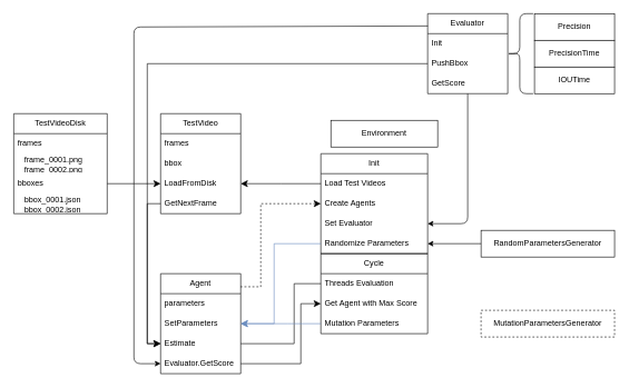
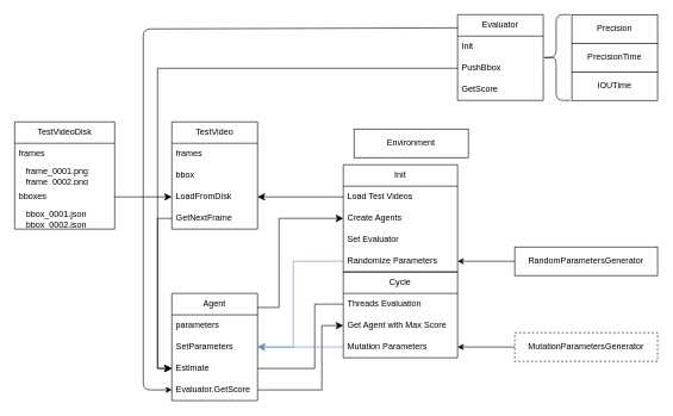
  <mxCell id="0" />
  <mxCell id="1" parent="0" />
  <mxCell id="2" value="Environment" style="rounded=0;whiteSpace=wrap;html=1;" vertex="1" parent="1"><mxGeometry x="495" y="180" width="160" height="40" as="geometry" /></mxCell>
  <mxCell id="3" value="Agent" style="swimlane;fontStyle=0;childLayout=stackLayout;horizontal=1;startSize=30;horizontalStack=0;resizeParent=1;resizeParentMax=0;resizeLast=0;collapsible=1;marginBottom=0;whiteSpace=wrap;html=1;" vertex="1" parent="1"><mxGeometry x="240" y="410" width="120" height="150" as="geometry" /></mxCell>
  <mxCell id="4" value="parameters" style="text;strokeColor=none;fillColor=none;align=left;verticalAlign=middle;spacingLeft=4;spacingRight=4;overflow=hidden;points=[[0,0.5],[1,0.5]];portConstraint=eastwest;rotatable=0;whiteSpace=wrap;html=1;" vertex="1" parent="3"><mxGeometry y="30" width="120" height="30" as="geometry" /></mxCell>
  <mxCell id="5" value="SetParameters" style="text;strokeColor=none;fillColor=none;align=left;verticalAlign=middle;spacingLeft=4;spacingRight=4;overflow=hidden;points=[[0,0.5],[1,0.5]];portConstraint=eastwest;rotatable=0;whiteSpace=wrap;html=1;" vertex="1" parent="3"><mxGeometry y="60" width="120" height="30" as="geometry" /></mxCell>
  <mxCell id="6" value="Estimate" style="text;strokeColor=none;fillColor=none;align=left;verticalAlign=middle;spacingLeft=4;spacingRight=4;overflow=hidden;points=[[0,0.5],[1,0.5]];portConstraint=eastwest;rotatable=0;whiteSpace=wrap;html=1;" vertex="1" parent="3"><mxGeometry y="90" width="120" height="30" as="geometry" /></mxCell>
  <mxCell id="7" value="Evaluator.GetScore" style="text;strokeColor=none;fillColor=none;align=left;verticalAlign=middle;spacingLeft=4;spacingRight=4;overflow=hidden;points=[[0,0.5],[1,0.5]];portConstraint=eastwest;rotatable=0;whiteSpace=wrap;html=1;" vertex="1" parent="3"><mxGeometry y="120" width="120" height="30" as="geometry" /></mxCell>
  <mxCell id="8" value="TestVideo" style="swimlane;fontStyle=0;childLayout=stackLayout;horizontal=1;startSize=30;horizontalStack=0;resizeParent=1;resizeParentMax=0;resizeLast=0;collapsible=1;marginBottom=0;whiteSpace=wrap;html=1;" vertex="1" parent="1"><mxGeometry x="240" y="170" width="120" height="150" as="geometry"><mxRectangle x="370" y="450" width="60" height="30" as="alternateBounds" /></mxGeometry></mxCell>
  <mxCell id="9" value="frames" style="text;strokeColor=none;fillColor=none;align=left;verticalAlign=middle;spacingLeft=4;spacingRight=4;overflow=hidden;points=[[0,0.5],[1,0.5]];portConstraint=eastwest;rotatable=0;whiteSpace=wrap;html=1;" vertex="1" parent="8"><mxGeometry y="30" width="120" height="30" as="geometry" /></mxCell>
  <mxCell id="10" value="bbox" style="text;strokeColor=none;fillColor=none;align=left;verticalAlign=middle;spacingLeft=4;spacingRight=4;overflow=hidden;points=[[0,0.5],[1,0.5]];portConstraint=eastwest;rotatable=0;whiteSpace=wrap;html=1;" vertex="1" parent="8"><mxGeometry y="60" width="120" height="30" as="geometry" /></mxCell>
  <mxCell id="11" value="LoadFromDisk" style="text;strokeColor=none;fillColor=none;align=left;verticalAlign=middle;spacingLeft=4;spacingRight=4;overflow=hidden;points=[[0,0.5],[1,0.5]];portConstraint=eastwest;rotatable=0;whiteSpace=wrap;html=1;" vertex="1" parent="8"><mxGeometry y="90" width="120" height="30" as="geometry" /></mxCell>
  <mxCell id="12" value="GetNextFrame" style="text;strokeColor=none;fillColor=none;align=left;verticalAlign=middle;spacingLeft=4;spacingRight=4;overflow=hidden;points=[[0,0.5],[1,0.5]];portConstraint=eastwest;rotatable=0;whiteSpace=wrap;html=1;" vertex="1" parent="8"><mxGeometry y="120" width="120" height="30" as="geometry" /></mxCell>
  <mxCell id="13" value="Cycle" style="swimlane;fontStyle=0;childLayout=stackLayout;horizontal=1;startSize=30;horizontalStack=0;resizeParent=1;resizeParentMax=0;resizeLast=0;collapsible=1;marginBottom=0;whiteSpace=wrap;html=1;" vertex="1" parent="1"><mxGeometry x="480" y="380" width="160" height="120" as="geometry" /></mxCell>
  <mxCell id="14" value="Threads Evaluation" style="text;strokeColor=none;fillColor=none;align=left;verticalAlign=middle;spacingLeft=4;spacingRight=4;overflow=hidden;points=[[0,0.5],[1,0.5]];portConstraint=eastwest;rotatable=0;whiteSpace=wrap;html=1;" vertex="1" parent="13"><mxGeometry y="30" width="160" height="30" as="geometry" /></mxCell>
  <mxCell id="15" value="Get Agent with Max Score" style="text;strokeColor=none;fillColor=none;align=left;verticalAlign=middle;spacingLeft=4;spacingRight=4;overflow=hidden;points=[[0,0.5],[1,0.5]];portConstraint=eastwest;rotatable=0;whiteSpace=wrap;html=1;" vertex="1" parent="13"><mxGeometry y="60" width="160" height="30" as="geometry" /></mxCell>
  <mxCell id="16" value="Mutation Parameters" style="text;strokeColor=none;fillColor=none;align=left;verticalAlign=middle;spacingLeft=4;spacingRight=4;overflow=hidden;points=[[0,0.5],[1,0.5]];portConstraint=eastwest;rotatable=0;whiteSpace=wrap;html=1;" vertex="1" parent="13"><mxGeometry y="90" width="160" height="30" as="geometry" /></mxCell>
  <mxCell id="17" value="" style="edgeStyle=elbowEdgeStyle;elbow=horizontal;endArrow=classic;html=1;curved=0;rounded=0;endSize=8;startSize=8;" edge="1" parent="1" source="7" target="15"><mxGeometry width="50" height="50" relative="1" as="geometry"><mxPoint x="380" y="560" as="sourcePoint" /><mxPoint x="510" y="520" as="targetPoint" /><Array as="points"><mxPoint x="450" y="500" /></Array></mxGeometry></mxCell>
  <mxCell id="18" value="" style="edgeStyle=elbowEdgeStyle;elbow=horizontal;endArrow=none;html=1;curved=0;rounded=0;endSize=8;startSize=8;" edge="1" parent="1" source="14" target="6"><mxGeometry width="50" height="50" relative="1" as="geometry"><mxPoint x="600" y="490" as="sourcePoint" /><mxPoint x="540" y="570" as="targetPoint" /><Array as="points"><mxPoint x="440" y="470" /></Array></mxGeometry></mxCell>
  <mxCell id="19" value="Init" style="swimlane;fontStyle=0;childLayout=stackLayout;horizontal=1;startSize=30;horizontalStack=0;resizeParent=1;resizeParentMax=0;resizeLast=0;collapsible=1;marginBottom=0;whiteSpace=wrap;html=1;" vertex="1" parent="1"><mxGeometry x="480" y="230" width="160" height="150" as="geometry" /></mxCell>
  <mxCell id="20" value="Load Test Videos" style="text;strokeColor=none;fillColor=none;align=left;verticalAlign=middle;spacingLeft=4;spacingRight=4;overflow=hidden;points=[[0,0.5],[1,0.5]];portConstraint=eastwest;rotatable=0;whiteSpace=wrap;html=1;" vertex="1" parent="19"><mxGeometry y="30" width="160" height="30" as="geometry" /></mxCell>
  <mxCell id="21" value="Create Agents" style="text;strokeColor=none;fillColor=none;align=left;verticalAlign=middle;spacingLeft=4;spacingRight=4;overflow=hidden;points=[[0,0.5],[1,0.5]];portConstraint=eastwest;rotatable=0;whiteSpace=wrap;html=1;" vertex="1" parent="19"><mxGeometry y="60" width="160" height="30" as="geometry" /></mxCell>
  <mxCell id="22" value="Set Evaluator" style="text;strokeColor=none;fillColor=none;align=left;verticalAlign=middle;spacingLeft=4;spacingRight=4;overflow=hidden;points=[[0,0.5],[1,0.5]];portConstraint=eastwest;rotatable=0;whiteSpace=wrap;html=1;" vertex="1" parent="19"><mxGeometry y="90" width="160" height="30" as="geometry" /></mxCell>
  <mxCell id="23" value="Randomize Parameters" style="text;strokeColor=none;fillColor=none;align=left;verticalAlign=middle;spacingLeft=4;spacingRight=4;overflow=hidden;points=[[0,0.5],[1,0.5]];portConstraint=eastwest;rotatable=0;whiteSpace=wrap;html=1;" vertex="1" parent="19"><mxGeometry y="120" width="160" height="30" as="geometry" /></mxCell>
  <mxCell id="24" value="" style="edgeStyle=elbowEdgeStyle;elbow=horizontal;endArrow=classic;html=1;curved=0;rounded=0;endSize=8;startSize=8;exitX=0;exitY=0.5;exitDx=0;exitDy=0;entryX=1;entryY=0.5;entryDx=0;entryDy=0;" edge="1" parent="1" source="20" target="11"><mxGeometry width="50" height="50" relative="1" as="geometry"><mxPoint x="560" y="410" as="sourcePoint" /><mxPoint x="360" y="350" as="targetPoint" /></mxGeometry></mxCell>
- <mxCell id="25" value="" style="edgeStyle=elbowEdgeStyle;elbow=horizontal;endArrow=classic;html=1;curved=0;rounded=0;endSize=8;startSize=8;entryX=0;entryY=0.5;entryDx=0;entryDy=0;exitX=0.996;exitY=0.131;exitDx=0;exitDy=0;exitPerimeter=0;dashed=1;" edge="1" parent="1" source="3" target="21"><mxGeometry width="50" height="50" relative="1" as="geometry"><mxPoint x="390" y="400" as="sourcePoint" /><mxPoint x="440" y="350" as="targetPoint" /><Array as="points"><mxPoint x="390" y="370" /></Array></mxGeometry></mxCell>
+ <mxCell id="25" value="" style="edgeStyle=elbowEdgeStyle;elbow=horizontal;endArrow=classic;html=1;curved=0;rounded=0;endSize=8;startSize=8;entryX=0;entryY=0.5;entryDx=0;entryDy=0;exitX=0.996;exitY=0.131;exitDx=0;exitDy=0;exitPerimeter=0;" edge="1" parent="1" source="3" target="21"><mxGeometry width="50" height="50" relative="1" as="geometry"><mxPoint x="390" y="400" as="sourcePoint" /><mxPoint x="440" y="350" as="targetPoint" /><Array as="points"><mxPoint x="390" y="370" /></Array></mxGeometry></mxCell>
  <mxCell id="26" value="RandomParametersGenerator" style="rounded=0;whiteSpace=wrap;html=1;" vertex="1" parent="1"><mxGeometry x="720" y="345" width="200" height="40" as="geometry" /></mxCell>
  <mxCell id="27" value="MutationParametersGenerator" style="rounded=0;whiteSpace=wrap;html=1;dashed=1;" vertex="1" parent="1"><mxGeometry x="720" y="465" width="200" height="40" as="geometry" /></mxCell>
  <mxCell id="28" value="Evaluator" style="swimlane;fontStyle=0;childLayout=stackLayout;horizontal=1;startSize=30;horizontalStack=0;resizeParent=1;resizeParentMax=0;resizeLast=0;collapsible=1;marginBottom=0;whiteSpace=wrap;html=1;" vertex="1" parent="1"><mxGeometry x="640" y="20" width="120" height="120" as="geometry" /></mxCell>
  <mxCell id="29" value="Init" style="text;strokeColor=none;fillColor=none;align=left;verticalAlign=middle;spacingLeft=4;spacingRight=4;overflow=hidden;points=[[0,0.5],[1,0.5]];portConstraint=eastwest;rotatable=0;whiteSpace=wrap;html=1;" vertex="1" parent="28"><mxGeometry y="30" width="120" height="30" as="geometry" /></mxCell>
  <mxCell id="30" value="PushBbox" style="text;strokeColor=none;fillColor=none;align=left;verticalAlign=middle;spacingLeft=4;spacingRight=4;overflow=hidden;points=[[0,0.5],[1,0.5]];portConstraint=eastwest;rotatable=0;whiteSpace=wrap;html=1;" vertex="1" parent="28"><mxGeometry y="60" width="120" height="30" as="geometry" /></mxCell>
  <mxCell id="31" value="GetScore" style="text;strokeColor=none;fillColor=none;align=left;verticalAlign=middle;spacingLeft=4;spacingRight=4;overflow=hidden;points=[[0,0.5],[1,0.5]];portConstraint=eastwest;rotatable=0;whiteSpace=wrap;html=1;" vertex="1" parent="28"><mxGeometry y="90" width="120" height="30" as="geometry" /></mxCell>
  <mxCell id="32" value="Precision" style="rounded=0;whiteSpace=wrap;html=1;" vertex="1" parent="1"><mxGeometry x="800" y="20" width="120" height="40" as="geometry" /></mxCell>
  <mxCell id="33" value="PrecisionTime" style="rounded=0;whiteSpace=wrap;html=1;" vertex="1" parent="1"><mxGeometry x="800" y="60" width="120" height="40" as="geometry" /></mxCell>
  <mxCell id="34" value="IOUTime" style="rounded=0;whiteSpace=wrap;html=1;" vertex="1" parent="1"><mxGeometry x="800" y="100" width="120" height="40" as="geometry" /></mxCell>
  <mxCell id="35" value="" style="shape=curlyBracket;whiteSpace=wrap;html=1;rounded=1;labelPosition=left;verticalLabelPosition=middle;align=right;verticalAlign=middle;" vertex="1" parent="1"><mxGeometry x="758" y="20" width="40" height="120" as="geometry" /></mxCell>
- <mxCell id="36" value="" style="endArrow=classic;html=1;" edge="1" parent="1" source="31" target="22"><mxGeometry width="50" height="50" relative="1" as="geometry"><mxPoint x="708" y="350" as="sourcePoint" /><mxPoint x="758" y="300" as="targetPoint" /><Array as="points"><mxPoint x="700" y="335" /></Array></mxGeometry></mxCell>
  <mxCell id="37" value="" style="endArrow=classic;html=1;" edge="1" parent="1" source="26" target="23"><mxGeometry width="50" height="50" relative="1" as="geometry"><mxPoint x="630" y="390" as="sourcePoint" /><mxPoint x="680" y="340" as="targetPoint" /></mxGeometry></mxCell>
+ <mxCell id="38" value="" style="endArrow=classic;html=1;" edge="1" parent="1" source="27" target="16"><mxGeometry width="50" height="50" relative="1" as="geometry"><mxPoint x="600" y="370" as="sourcePoint" /><mxPoint x="650" y="320" as="targetPoint" /></mxGeometry></mxCell>
  <mxCell id="39" value="" style="endArrow=classic;html=1;exitX=0.003;exitY=0.154;exitDx=0;exitDy=0;exitPerimeter=0;entryX=0;entryY=0.5;entryDx=0;entryDy=0;" edge="1" parent="1" source="28" target="7"><mxGeometry width="50" height="50" relative="1" as="geometry"><mxPoint x="480" y="145" as="sourcePoint" /><mxPoint x="530" y="95" as="targetPoint" /><Array as="points"><mxPoint x="200" y="40" /><mxPoint x="200" y="545" /></Array></mxGeometry></mxCell>
  <mxCell id="40" value="" style="edgeStyle=elbowEdgeStyle;elbow=horizontal;endArrow=classic;html=1;curved=0;rounded=0;endSize=8;startSize=8;exitX=0;exitY=0.5;exitDx=0;exitDy=0;entryX=1;entryY=0.5;entryDx=0;entryDy=0;strokeColor=#6c8ebf;fillColor=#dae8fc;" edge="1" parent="1" source="16" target="5"><mxGeometry width="50" height="50" relative="1" as="geometry"><mxPoint x="490" y="435" as="sourcePoint" /><mxPoint x="370" y="535" as="targetPoint" /><Array as="points"><mxPoint x="430" y="490" /></Array></mxGeometry></mxCell>
  <mxCell id="41" value="" style="edgeStyle=elbowEdgeStyle;elbow=horizontal;endArrow=classic;html=1;curved=0;rounded=0;endSize=8;startSize=8;exitX=0;exitY=0.5;exitDx=0;exitDy=0;entryX=1;entryY=0.5;entryDx=0;entryDy=0;fillColor=#dae8fc;strokeColor=#6c8ebf;" edge="1" parent="1" source="23" target="5"><mxGeometry width="50" height="50" relative="1" as="geometry"><mxPoint x="490" y="495" as="sourcePoint" /><mxPoint x="370" y="495" as="targetPoint" /><Array as="points"><mxPoint x="410" y="420" /></Array></mxGeometry></mxCell>
  <mxCell id="42" value="TestVideoDisk" style="swimlane;fontStyle=0;childLayout=stackLayout;horizontal=1;startSize=30;horizontalStack=0;resizeParent=1;resizeParentMax=0;resizeLast=0;collapsible=1;marginBottom=0;whiteSpace=wrap;html=1;" vertex="1" parent="1"><mxGeometry x="20" y="170" width="140" height="150" as="geometry"><mxRectangle x="370" y="450" width="60" height="30" as="alternateBounds" /></mxGeometry></mxCell>
  <mxCell id="43" value="frames" style="text;strokeColor=none;fillColor=none;align=left;verticalAlign=middle;spacingLeft=4;spacingRight=4;overflow=hidden;points=[[0,0.5],[1,0.5]];portConstraint=eastwest;rotatable=0;whiteSpace=wrap;html=1;" vertex="1" parent="42"><mxGeometry y="30" width="140" height="30" as="geometry" /></mxCell>
  <mxCell id="44" value="&amp;nbsp; &amp;nbsp;frame_0001.png&lt;br&gt;&amp;nbsp; &amp;nbsp;frame_0002.png&lt;br&gt;&amp;nbsp; &amp;nbsp;..." style="text;strokeColor=none;fillColor=none;align=left;verticalAlign=middle;spacingLeft=4;spacingRight=4;overflow=hidden;points=[[0,0.5],[1,0.5]];portConstraint=eastwest;rotatable=0;whiteSpace=wrap;html=1;" vertex="1" parent="42"><mxGeometry y="60" width="140" height="30" as="geometry" /></mxCell>
  <mxCell id="45" value="bboxes" style="text;strokeColor=none;fillColor=none;align=left;verticalAlign=middle;spacingLeft=4;spacingRight=4;overflow=hidden;points=[[0,0.5],[1,0.5]];portConstraint=eastwest;rotatable=0;whiteSpace=wrap;html=1;" vertex="1" parent="42"><mxGeometry y="90" width="140" height="30" as="geometry" /></mxCell>
  <mxCell id="46" value="&amp;nbsp; &amp;nbsp;bbox_0001.json&lt;br&gt;&amp;nbsp; &amp;nbsp;bbox_0002.json&lt;br&gt;&amp;nbsp; &amp;nbsp;..." style="text;strokeColor=none;fillColor=none;align=left;verticalAlign=middle;spacingLeft=4;spacingRight=4;overflow=hidden;points=[[0,0.5],[1,0.5]];portConstraint=eastwest;rotatable=0;whiteSpace=wrap;html=1;" vertex="1" parent="42"><mxGeometry y="120" width="140" height="30" as="geometry" /></mxCell>
  <mxCell id="47" value="" style="edgeStyle=elbowEdgeStyle;elbow=horizontal;endArrow=classic;html=1;curved=0;rounded=0;endSize=8;startSize=8;exitX=1;exitY=0.5;exitDx=0;exitDy=0;entryX=0;entryY=0.5;entryDx=0;entryDy=0;" edge="1" parent="1" source="45" target="11"><mxGeometry width="50" height="50" relative="1" as="geometry"><mxPoint x="490" y="285" as="sourcePoint" /><mxPoint x="370" y="285" as="targetPoint" /></mxGeometry></mxCell>
  <mxCell id="48" value="" style="edgeStyle=elbowEdgeStyle;elbow=horizontal;endArrow=classic;html=1;curved=0;rounded=0;endSize=8;startSize=8;entryX=0;entryY=0.5;entryDx=0;entryDy=0;exitX=0;exitY=0.5;exitDx=0;exitDy=0;" edge="1" parent="1" source="12" target="6"><mxGeometry width="50" height="50" relative="1" as="geometry"><mxPoint x="369.52" y="439.65" as="sourcePoint" /><mxPoint x="490" y="315" as="targetPoint" /><Array as="points"><mxPoint x="220" y="410" /></Array></mxGeometry></mxCell>
  <mxCell id="49" value="" style="edgeStyle=elbowEdgeStyle;elbow=horizontal;endArrow=classic;html=1;curved=0;rounded=0;endSize=8;startSize=8;exitX=0;exitY=0.5;exitDx=0;exitDy=0;entryX=0;entryY=0.5;entryDx=0;entryDy=0;" edge="1" parent="1" source="30" target="6"><mxGeometry width="50" height="50" relative="1" as="geometry"><mxPoint x="250" y="315" as="sourcePoint" /><mxPoint x="280" y="360" as="targetPoint" /><Array as="points"><mxPoint x="220" y="310" /></Array></mxGeometry></mxCell>
